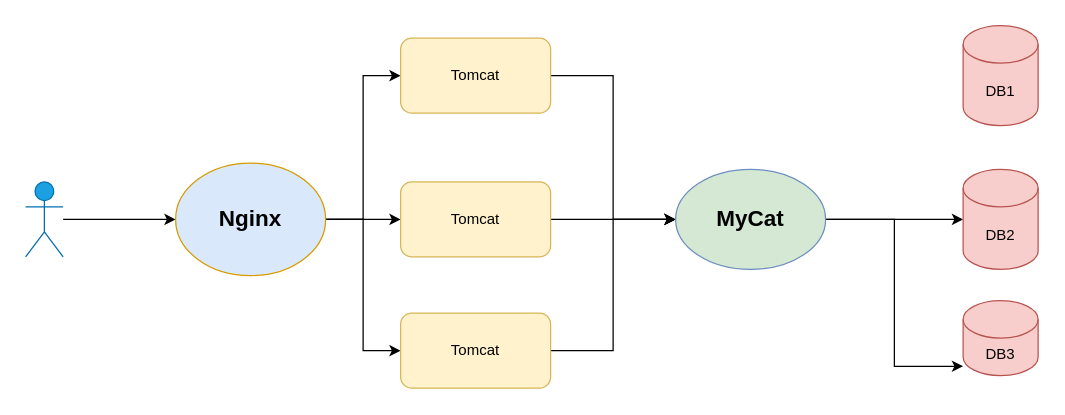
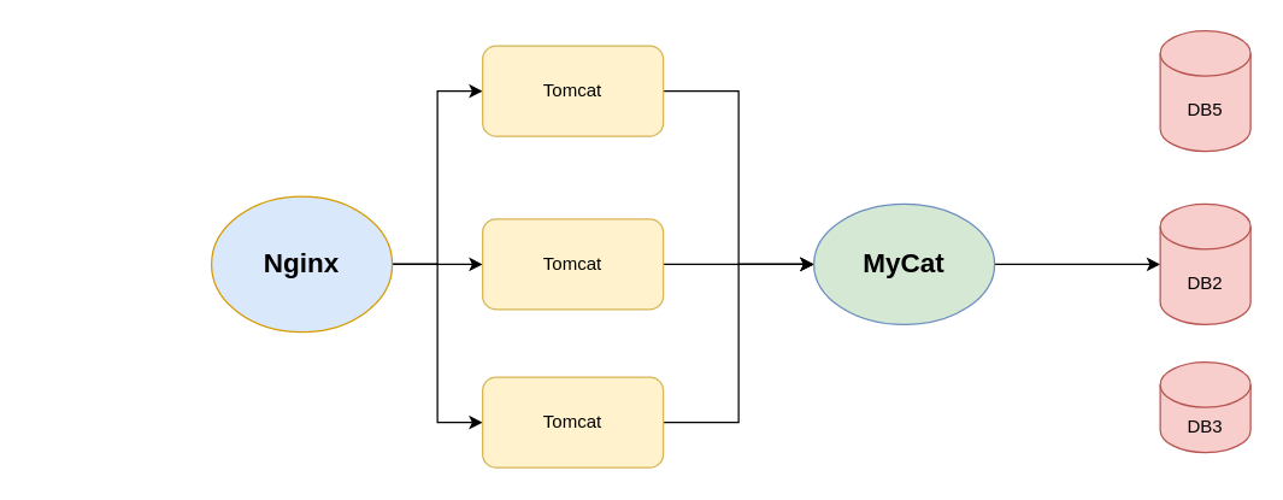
  <mxCell id="0" />
  <mxCell id="1" parent="0" />
- <mxCell id="2" style="edgeStyle=orthogonalEdgeStyle;rounded=0;orthogonalLoop=1;jettySize=auto;html=1;entryX=0;entryY=0.5;entryDx=0;entryDy=0;fontSize=18;" parent="1" source="3" target="7" edge="1"><mxGeometry relative="1" as="geometry" /></mxCell>
- <mxCell id="3" value="Actor" style="shape=umlActor;verticalLabelPosition=bottom;verticalAlign=top;html=1;outlineConnect=0;fillColor=#1ba1e2;fontColor=#ffffff;strokeColor=#006EAF;" parent="1" vertex="1"><mxGeometry x="20" y="145" width="30" height="60" as="geometry" /></mxCell>
  <mxCell id="4" style="edgeStyle=orthogonalEdgeStyle;rounded=0;orthogonalLoop=1;jettySize=auto;html=1;entryX=0;entryY=0.5;entryDx=0;entryDy=0;" parent="1" source="7" target="13" edge="1"><mxGeometry relative="1" as="geometry" /></mxCell>
  <mxCell id="5" style="edgeStyle=orthogonalEdgeStyle;rounded=0;orthogonalLoop=1;jettySize=auto;html=1;entryX=0;entryY=0.5;entryDx=0;entryDy=0;" parent="1" source="7" target="11" edge="1"><mxGeometry relative="1" as="geometry" /></mxCell>
  <mxCell id="6" style="edgeStyle=orthogonalEdgeStyle;rounded=0;orthogonalLoop=1;jettySize=auto;html=1;entryX=0;entryY=0.5;entryDx=0;entryDy=0;" parent="1" source="7" target="9" edge="1"><mxGeometry relative="1" as="geometry" /></mxCell>
  <mxCell id="7" value="&lt;b&gt;&lt;font style=&quot;font-size: 18px;&quot;&gt;Nginx&lt;/font&gt;&lt;/b&gt;" style="ellipse;whiteSpace=wrap;html=1;fillColor=#dae8fc;strokeColor=#d79b00;" parent="1" vertex="1"><mxGeometry x="140" y="130" width="120" height="90" as="geometry" /></mxCell>
  <mxCell id="8" style="edgeStyle=orthogonalEdgeStyle;rounded=0;orthogonalLoop=1;jettySize=auto;html=1;entryX=0;entryY=0.5;entryDx=0;entryDy=0;" parent="1" source="9" target="16" edge="1"><mxGeometry relative="1" as="geometry" /></mxCell>
  <mxCell id="9" value="Tomcat" style="rounded=1;whiteSpace=wrap;html=1;fillColor=#fff2cc;strokeColor=#d6b656;" parent="1" vertex="1"><mxGeometry x="320" y="30" width="120" height="60" as="geometry" /></mxCell>
  <mxCell id="10" style="edgeStyle=orthogonalEdgeStyle;rounded=0;orthogonalLoop=1;jettySize=auto;html=1;entryX=0;entryY=0.5;entryDx=0;entryDy=0;" parent="1" source="11" target="16" edge="1"><mxGeometry relative="1" as="geometry" /></mxCell>
  <mxCell id="11" value="Tomcat" style="rounded=1;whiteSpace=wrap;html=1;fillColor=#fff2cc;strokeColor=#d6b656;" parent="1" vertex="1"><mxGeometry x="320" y="145" width="120" height="60" as="geometry" /></mxCell>
  <mxCell id="12" style="edgeStyle=orthogonalEdgeStyle;rounded=0;orthogonalLoop=1;jettySize=auto;html=1;entryX=0;entryY=0.5;entryDx=0;entryDy=0;" parent="1" source="13" target="16" edge="1"><mxGeometry relative="1" as="geometry" /></mxCell>
  <mxCell id="13" value="Tomcat" style="rounded=1;whiteSpace=wrap;html=1;fillColor=#fff2cc;strokeColor=#d6b656;" parent="1" vertex="1"><mxGeometry x="320" y="250" width="120" height="60" as="geometry" /></mxCell>
- <mxCell id="14" style="edgeStyle=orthogonalEdgeStyle;rounded=0;orthogonalLoop=1;jettySize=auto;html=1;entryX=0;entryY=0;entryDx=0;entryDy=52.5;entryPerimeter=0;" parent="1" source="16" target="19" edge="1"><mxGeometry relative="1" as="geometry" /></mxCell>
  <mxCell id="15" style="edgeStyle=orthogonalEdgeStyle;rounded=0;orthogonalLoop=1;jettySize=auto;html=1;" parent="1" source="16" target="18" edge="1"><mxGeometry relative="1" as="geometry" /></mxCell>
  <mxCell id="16" value="&lt;b&gt;&lt;font style=&quot;font-size: 18px;&quot;&gt;MyCat&lt;/font&gt;&lt;/b&gt;" style="ellipse;whiteSpace=wrap;html=1;fillColor=#d5e8d4;strokeColor=#6c8ebf;" parent="1" vertex="1"><mxGeometry x="540" y="135" width="120" height="80" as="geometry" /></mxCell>
- <mxCell id="17" value="DB1" style="shape=cylinder3;whiteSpace=wrap;html=1;boundedLbl=1;backgroundOutline=1;size=15;fillColor=#f8cecc;strokeColor=#b85450;" parent="1" vertex="1"><mxGeometry x="770" y="20" width="60" height="80" as="geometry" /></mxCell>
+ <mxCell id="17" value="DB5" style="shape=cylinder3;whiteSpace=wrap;html=1;boundedLbl=1;backgroundOutline=1;size=15;fillColor=#f8cecc;strokeColor=#b85450;" parent="1" vertex="1"><mxGeometry x="770" y="20" width="60" height="80" as="geometry" /></mxCell>
  <mxCell id="18" value="DB2" style="shape=cylinder3;whiteSpace=wrap;html=1;boundedLbl=1;backgroundOutline=1;size=15;fillColor=#f8cecc;strokeColor=#b85450;" parent="1" vertex="1"><mxGeometry x="770" y="135" width="60" height="80" as="geometry" /></mxCell>
  <mxCell id="19" value="DB3" style="shape=cylinder3;whiteSpace=wrap;html=1;boundedLbl=1;backgroundOutline=1;size=15;fillColor=#f8cecc;strokeColor=#b85450;" parent="1" vertex="1"><mxGeometry x="770" y="240" width="60" height="60" as="geometry" /></mxCell>
